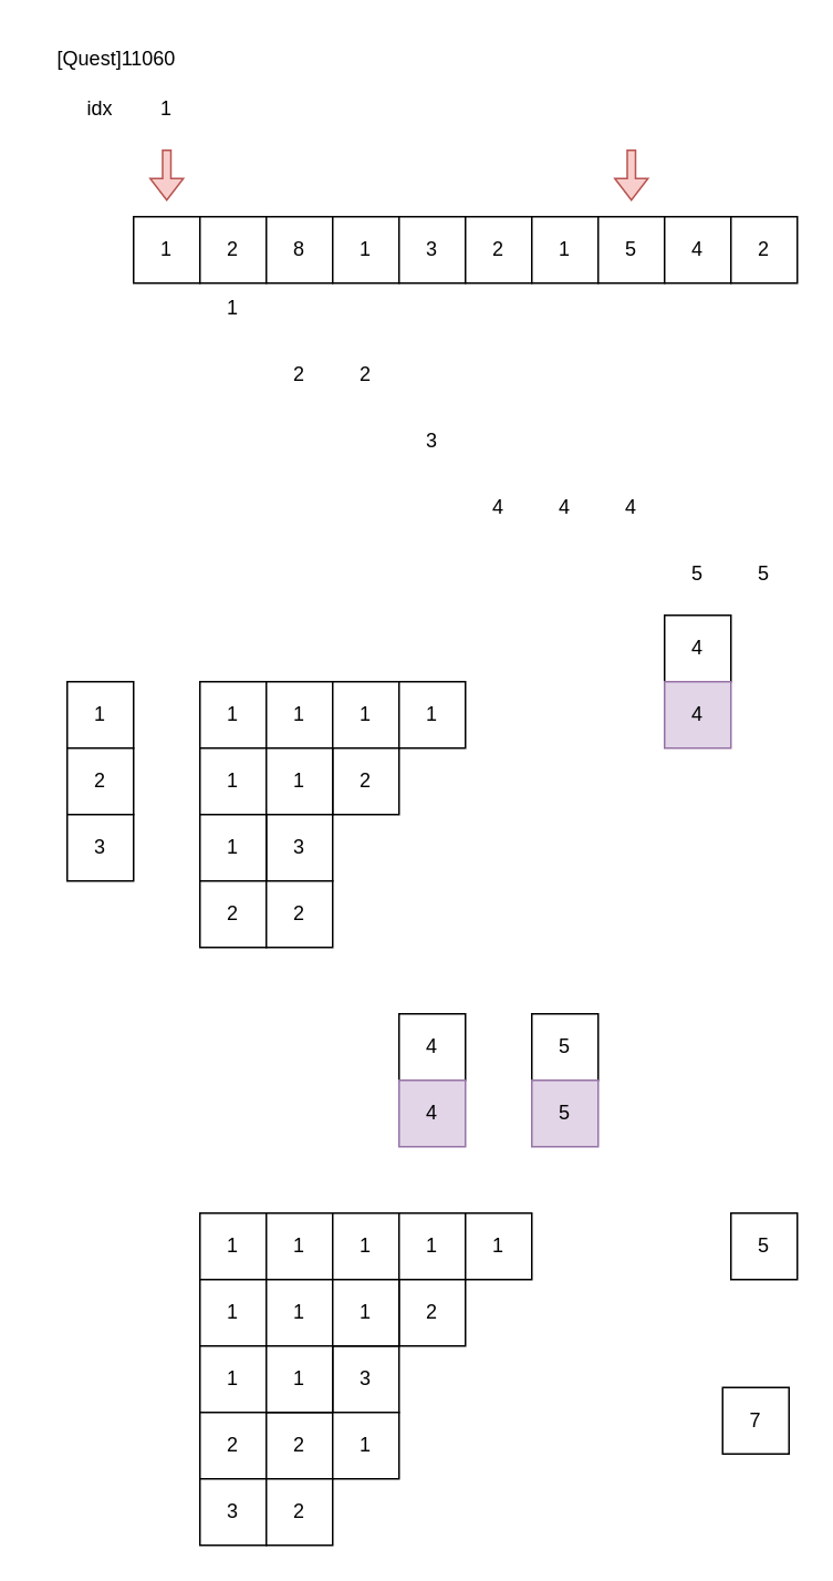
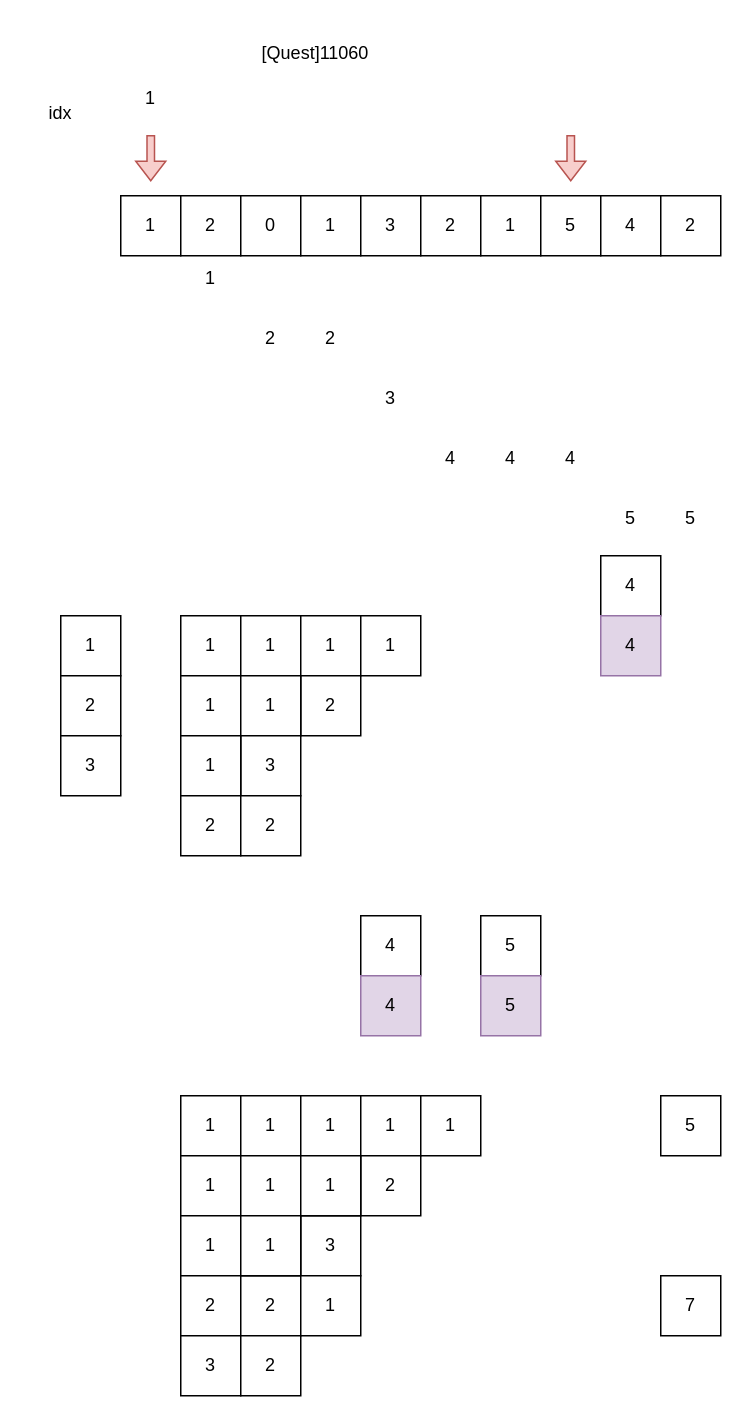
  <mxCell id="0" />
  <mxCell id="1" parent="0" />
  <mxCell id="2" value="1" style="rounded=0;whiteSpace=wrap;html=1;" parent="1" vertex="1"><mxGeometry x="80" y="130" width="40" height="40" as="geometry" /></mxCell>
  <mxCell id="3" value="2" style="rounded=0;whiteSpace=wrap;html=1;" parent="1" vertex="1"><mxGeometry x="120" y="130" width="40" height="40" as="geometry" /></mxCell>
- <mxCell id="4" value="8" style="rounded=0;whiteSpace=wrap;html=1;" parent="1" vertex="1"><mxGeometry x="160" y="130" width="40" height="40" as="geometry" /></mxCell>
+ <mxCell id="4" value="0" style="rounded=0;whiteSpace=wrap;html=1;" parent="1" vertex="1"><mxGeometry x="160" y="130" width="40" height="40" as="geometry" /></mxCell>
  <mxCell id="5" value="1" style="rounded=0;whiteSpace=wrap;html=1;" parent="1" vertex="1"><mxGeometry x="200" y="130" width="40" height="40" as="geometry" /></mxCell>
  <mxCell id="6" value="3" style="rounded=0;whiteSpace=wrap;html=1;" parent="1" vertex="1"><mxGeometry x="240" y="130" width="40" height="40" as="geometry" /></mxCell>
  <mxCell id="7" value="2" style="rounded=0;whiteSpace=wrap;html=1;" parent="1" vertex="1"><mxGeometry x="280" y="130" width="40" height="40" as="geometry" /></mxCell>
  <mxCell id="8" value="1" style="rounded=0;whiteSpace=wrap;html=1;" parent="1" vertex="1"><mxGeometry x="320" y="130" width="40" height="40" as="geometry" /></mxCell>
  <mxCell id="9" value="5" style="rounded=0;whiteSpace=wrap;html=1;" parent="1" vertex="1"><mxGeometry x="360" y="130" width="40" height="40" as="geometry" /></mxCell>
  <mxCell id="10" value="4" style="rounded=0;whiteSpace=wrap;html=1;" parent="1" vertex="1"><mxGeometry x="400" y="130" width="40" height="40" as="geometry" /></mxCell>
  <mxCell id="11" value="2" style="rounded=0;whiteSpace=wrap;html=1;" parent="1" vertex="1"><mxGeometry x="440" y="130" width="40" height="40" as="geometry" /></mxCell>
  <mxCell id="12" value="" style="shape=singleArrow;direction=south;whiteSpace=wrap;html=1;arrowWidth=0.25;arrowSize=0.433;fillColor=#f8cecc;strokeColor=#b85450;" parent="1" vertex="1"><mxGeometry x="370" y="90" width="20" height="30" as="geometry" /></mxCell>
  <mxCell id="13" value="1" style="text;html=1;strokeColor=none;fillColor=none;align=center;verticalAlign=middle;whiteSpace=wrap;rounded=0;" parent="1" vertex="1"><mxGeometry x="80" y="50" width="40" height="30" as="geometry" /></mxCell>
- <mxCell id="14" value="idx" style="text;html=1;strokeColor=none;fillColor=none;align=center;verticalAlign=middle;whiteSpace=wrap;rounded=0;" parent="1" vertex="1"><mxGeometry x="40" y="50" width="40" height="30" as="geometry" /></mxCell>
+ <mxCell id="14" value="idx" style="text;html=1;strokeColor=none;fillColor=none;align=center;verticalAlign=middle;whiteSpace=wrap;rounded=0;" parent="1" vertex="1"><mxGeometry x="20" y="60" width="40" height="30" as="geometry" /></mxCell>
  <mxCell id="15" value="1" style="text;html=1;strokeColor=none;fillColor=none;align=center;verticalAlign=middle;whiteSpace=wrap;rounded=0;" parent="1" vertex="1"><mxGeometry x="120" y="170" width="40" height="30" as="geometry" /></mxCell>
  <mxCell id="16" value="2" style="text;html=1;strokeColor=none;fillColor=none;align=center;verticalAlign=middle;whiteSpace=wrap;rounded=0;" parent="1" vertex="1"><mxGeometry x="160" y="210" width="40" height="30" as="geometry" /></mxCell>
  <mxCell id="17" value="2" style="text;html=1;strokeColor=none;fillColor=none;align=center;verticalAlign=middle;whiteSpace=wrap;rounded=0;" parent="1" vertex="1"><mxGeometry x="200" y="210" width="40" height="30" as="geometry" /></mxCell>
  <mxCell id="18" value="3" style="text;html=1;strokeColor=none;fillColor=none;align=center;verticalAlign=middle;whiteSpace=wrap;rounded=0;" parent="1" vertex="1"><mxGeometry x="240" y="250" width="40" height="30" as="geometry" /></mxCell>
  <mxCell id="19" value="4" style="text;html=1;strokeColor=none;fillColor=none;align=center;verticalAlign=middle;whiteSpace=wrap;rounded=0;" parent="1" vertex="1"><mxGeometry x="280" y="290" width="40" height="30" as="geometry" /></mxCell>
  <mxCell id="20" value="4" style="text;html=1;strokeColor=none;fillColor=none;align=center;verticalAlign=middle;whiteSpace=wrap;rounded=0;" parent="1" vertex="1"><mxGeometry x="320" y="290" width="40" height="30" as="geometry" /></mxCell>
  <mxCell id="21" value="4" style="text;html=1;strokeColor=none;fillColor=none;align=center;verticalAlign=middle;whiteSpace=wrap;rounded=0;" parent="1" vertex="1"><mxGeometry x="360" y="290" width="40" height="30" as="geometry" /></mxCell>
  <mxCell id="22" value="" style="shape=singleArrow;direction=south;whiteSpace=wrap;html=1;arrowWidth=0.25;arrowSize=0.433;fillColor=#f8cecc;strokeColor=#b85450;" parent="1" vertex="1"><mxGeometry x="90" y="90" width="20" height="30" as="geometry" /></mxCell>
  <mxCell id="23" value="5" style="text;html=1;strokeColor=none;fillColor=none;align=center;verticalAlign=middle;whiteSpace=wrap;rounded=0;" parent="1" vertex="1"><mxGeometry x="400" y="330" width="40" height="30" as="geometry" /></mxCell>
  <mxCell id="24" value="5" style="text;html=1;strokeColor=none;fillColor=none;align=center;verticalAlign=middle;whiteSpace=wrap;rounded=0;" parent="1" vertex="1"><mxGeometry x="440" y="330" width="40" height="30" as="geometry" /></mxCell>
- <mxCell id="25" value="[Quest]11060" style="text;html=1;strokeColor=none;fillColor=none;align=center;verticalAlign=middle;whiteSpace=wrap;rounded=0;" parent="1" vertex="1"><mxGeometry x="20" y="20" width="100" height="30" as="geometry" /></mxCell>
+ <mxCell id="25" value="[Quest]11060" style="text;html=1;strokeColor=none;fillColor=none;align=center;verticalAlign=middle;whiteSpace=wrap;rounded=0;" parent="1" vertex="1"><mxGeometry x="160" y="20" width="100" height="30" as="geometry" /></mxCell>
  <mxCell id="26" value="4" style="rounded=0;whiteSpace=wrap;html=1;" parent="1" vertex="1"><mxGeometry x="400" y="370" width="40" height="40" as="geometry" /></mxCell>
  <mxCell id="27" value="1" style="rounded=0;whiteSpace=wrap;html=1;" vertex="1" parent="1"><mxGeometry x="40" y="410" width="40" height="40" as="geometry" /></mxCell>
  <mxCell id="28" value="2" style="rounded=0;whiteSpace=wrap;html=1;" vertex="1" parent="1"><mxGeometry x="40" y="450" width="40" height="40" as="geometry" /></mxCell>
  <mxCell id="29" value="3" style="rounded=0;whiteSpace=wrap;html=1;" vertex="1" parent="1"><mxGeometry x="40" y="490" width="40" height="40" as="geometry" /></mxCell>
  <mxCell id="30" value="4" style="rounded=0;whiteSpace=wrap;html=1;" vertex="1" parent="1"><mxGeometry x="240" y="610" width="40" height="40" as="geometry" /></mxCell>
  <mxCell id="31" value="5" style="rounded=0;whiteSpace=wrap;html=1;" vertex="1" parent="1"><mxGeometry x="320" y="610" width="40" height="40" as="geometry" /></mxCell>
  <mxCell id="32" value="4" style="rounded=0;whiteSpace=wrap;html=1;fillColor=#e1d5e7;strokeColor=#9673a6;" vertex="1" parent="1"><mxGeometry x="400" y="410" width="40" height="40" as="geometry" /></mxCell>
  <mxCell id="33" value="4" style="rounded=0;whiteSpace=wrap;html=1;fillColor=#e1d5e7;strokeColor=#9673a6;" vertex="1" parent="1"><mxGeometry x="240" y="650" width="40" height="40" as="geometry" /></mxCell>
  <mxCell id="34" value="5" style="rounded=0;whiteSpace=wrap;html=1;fillColor=#e1d5e7;strokeColor=#9673a6;" vertex="1" parent="1"><mxGeometry x="320" y="650" width="40" height="40" as="geometry" /></mxCell>
  <mxCell id="35" value="1" style="rounded=0;whiteSpace=wrap;html=1;" vertex="1" parent="1"><mxGeometry x="120" y="410" width="40" height="40" as="geometry" /></mxCell>
  <mxCell id="36" value="1" style="rounded=0;whiteSpace=wrap;html=1;" vertex="1" parent="1"><mxGeometry x="160" y="410" width="40" height="40" as="geometry" /></mxCell>
  <mxCell id="37" value="1" style="rounded=0;whiteSpace=wrap;html=1;" vertex="1" parent="1"><mxGeometry x="200" y="410" width="40" height="40" as="geometry" /></mxCell>
  <mxCell id="38" value="1" style="rounded=0;whiteSpace=wrap;html=1;" vertex="1" parent="1"><mxGeometry x="240" y="410" width="40" height="40" as="geometry" /></mxCell>
  <mxCell id="39" value="2" style="rounded=0;whiteSpace=wrap;html=1;" vertex="1" parent="1"><mxGeometry x="200" y="450" width="40" height="40" as="geometry" /></mxCell>
  <mxCell id="40" value="1" style="rounded=0;whiteSpace=wrap;html=1;" vertex="1" parent="1"><mxGeometry x="120" y="450" width="40" height="40" as="geometry" /></mxCell>
  <mxCell id="41" value="1" style="rounded=0;whiteSpace=wrap;html=1;" vertex="1" parent="1"><mxGeometry x="160" y="450" width="40" height="40" as="geometry" /></mxCell>
  <mxCell id="42" value="3" style="rounded=0;whiteSpace=wrap;html=1;" vertex="1" parent="1"><mxGeometry x="160" y="490" width="40" height="40" as="geometry" /></mxCell>
  <mxCell id="43" value="1" style="rounded=0;whiteSpace=wrap;html=1;" vertex="1" parent="1"><mxGeometry x="120" y="490" width="40" height="40" as="geometry" /></mxCell>
  <mxCell id="44" value="2" style="rounded=0;whiteSpace=wrap;html=1;" vertex="1" parent="1"><mxGeometry x="120" y="530" width="40" height="40" as="geometry" /></mxCell>
  <mxCell id="45" value="2" style="rounded=0;whiteSpace=wrap;html=1;" vertex="1" parent="1"><mxGeometry x="160" y="530" width="40" height="40" as="geometry" /></mxCell>
  <mxCell id="46" value="5" style="rounded=0;whiteSpace=wrap;html=1;" vertex="1" parent="1"><mxGeometry x="440" y="730" width="40" height="40" as="geometry" /></mxCell>
  <mxCell id="47" value="1" style="rounded=0;whiteSpace=wrap;html=1;" vertex="1" parent="1"><mxGeometry x="120" y="730" width="40" height="40" as="geometry" /></mxCell>
  <mxCell id="48" value="1" style="rounded=0;whiteSpace=wrap;html=1;" vertex="1" parent="1"><mxGeometry x="160" y="730" width="40" height="40" as="geometry" /></mxCell>
  <mxCell id="49" value="1" style="rounded=0;whiteSpace=wrap;html=1;" vertex="1" parent="1"><mxGeometry x="200" y="730" width="40" height="40" as="geometry" /></mxCell>
  <mxCell id="50" value="1" style="rounded=0;whiteSpace=wrap;html=1;" vertex="1" parent="1"><mxGeometry x="240" y="730" width="40" height="40" as="geometry" /></mxCell>
  <mxCell id="51" value="2" style="rounded=0;whiteSpace=wrap;html=1;" vertex="1" parent="1"><mxGeometry x="240" y="770" width="40" height="40" as="geometry" /></mxCell>
  <mxCell id="52" value="1" style="rounded=0;whiteSpace=wrap;html=1;" vertex="1" parent="1"><mxGeometry x="120" y="770" width="40" height="40" as="geometry" /></mxCell>
  <mxCell id="53" value="1" style="rounded=0;whiteSpace=wrap;html=1;" vertex="1" parent="1"><mxGeometry x="160" y="770" width="40" height="40" as="geometry" /></mxCell>
  <mxCell id="54" value="3" style="rounded=0;whiteSpace=wrap;html=1;" vertex="1" parent="1"><mxGeometry x="200" y="810" width="40" height="40" as="geometry" /></mxCell>
  <mxCell id="55" value="1" style="rounded=0;whiteSpace=wrap;html=1;" vertex="1" parent="1"><mxGeometry x="120" y="810" width="40" height="40" as="geometry" /></mxCell>
  <mxCell id="56" value="2" style="rounded=0;whiteSpace=wrap;html=1;" vertex="1" parent="1"><mxGeometry x="120" y="850" width="40" height="40" as="geometry" /></mxCell>
  <mxCell id="57" value="2" style="rounded=0;whiteSpace=wrap;html=1;" vertex="1" parent="1"><mxGeometry x="160" y="850" width="40" height="40" as="geometry" /></mxCell>
  <mxCell id="58" value="1" style="rounded=0;whiteSpace=wrap;html=1;" vertex="1" parent="1"><mxGeometry x="280" y="730" width="40" height="40" as="geometry" /></mxCell>
  <mxCell id="59" value="1" style="rounded=0;whiteSpace=wrap;html=1;" vertex="1" parent="1"><mxGeometry x="200" y="770" width="40" height="40" as="geometry" /></mxCell>
  <mxCell id="60" value="1" style="rounded=0;whiteSpace=wrap;html=1;" vertex="1" parent="1"><mxGeometry x="160" y="810" width="40" height="40" as="geometry" /></mxCell>
  <mxCell id="61" value="3" style="rounded=0;whiteSpace=wrap;html=1;" vertex="1" parent="1"><mxGeometry x="120" y="890" width="40" height="40" as="geometry" /></mxCell>
  <mxCell id="62" value="2" style="rounded=0;whiteSpace=wrap;html=1;" vertex="1" parent="1"><mxGeometry x="160" y="890" width="40" height="40" as="geometry" /></mxCell>
  <mxCell id="63" value="1" style="rounded=0;whiteSpace=wrap;html=1;" vertex="1" parent="1"><mxGeometry x="200" y="850" width="40" height="40" as="geometry" /></mxCell>
- <mxCell id="64" value="7" style="rounded=0;whiteSpace=wrap;html=1;" vertex="1" parent="1"><mxGeometry x="435" y="835" width="40" height="40" as="geometry" /></mxCell>
+ <mxCell id="64" value="7" style="rounded=0;whiteSpace=wrap;html=1;" vertex="1" parent="1"><mxGeometry x="440" y="850" width="40" height="40" as="geometry" /></mxCell>
